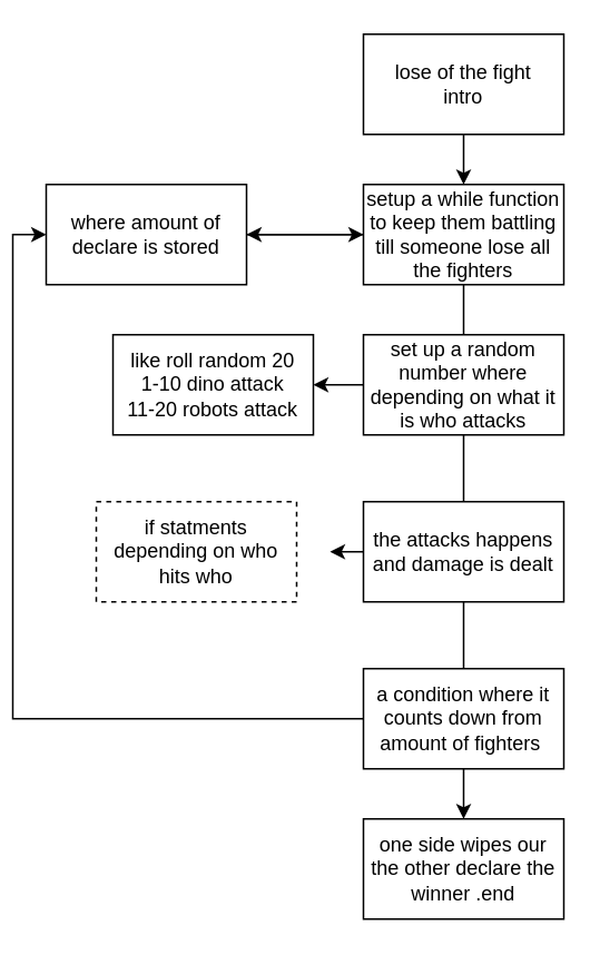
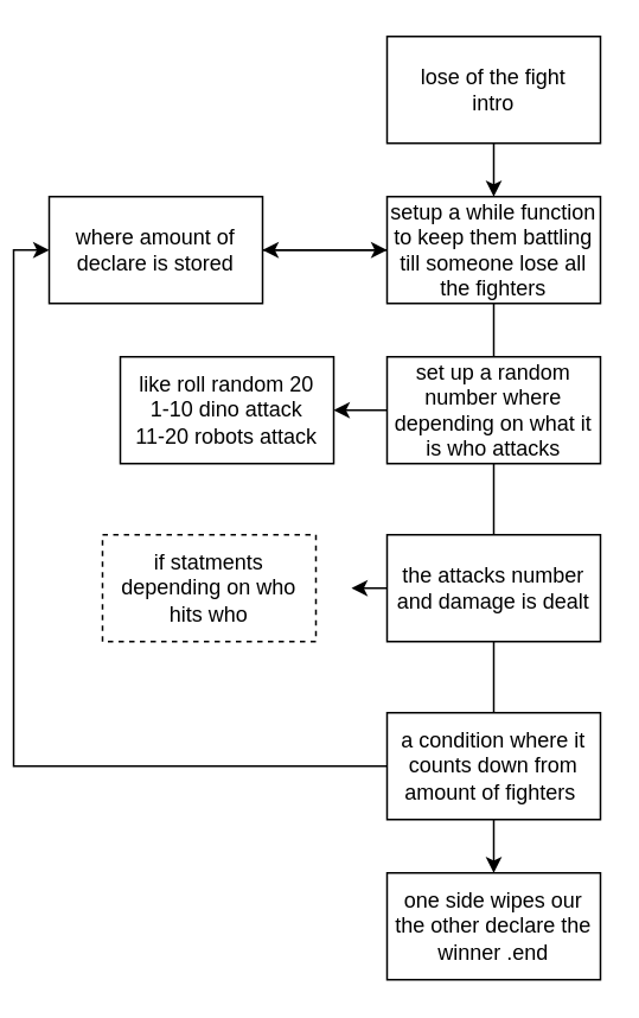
  <mxCell id="0" />
  <mxCell id="1" parent="0" />
  <mxCell id="2" value="" style="edgeStyle=orthogonalEdgeStyle;rounded=0;orthogonalLoop=1;jettySize=auto;html=1;" parent="1" source="3" target="6" edge="1"><mxGeometry relative="1" as="geometry" /></mxCell>
  <mxCell id="3" value="lose of the fight&lt;br&gt;intro" style="rounded=0;whiteSpace=wrap;html=1;" parent="1" vertex="1"><mxGeometry x="210" y="20" width="120" height="60" as="geometry" /></mxCell>
  <mxCell id="4" style="edgeStyle=orthogonalEdgeStyle;rounded=0;orthogonalLoop=1;jettySize=auto;html=1;" parent="1" source="6" edge="1"><mxGeometry relative="1" as="geometry"><mxPoint x="270" y="250" as="targetPoint" /></mxGeometry></mxCell>
  <mxCell id="5" style="edgeStyle=orthogonalEdgeStyle;rounded=0;orthogonalLoop=1;jettySize=auto;html=1;" parent="1" source="6" edge="1"><mxGeometry relative="1" as="geometry"><mxPoint x="140" y="140" as="targetPoint" /></mxGeometry></mxCell>
  <mxCell id="6" value="setup a while function&lt;br&gt;to keep them battling till someone lose all the fighters" style="rounded=0;whiteSpace=wrap;html=1;" parent="1" vertex="1"><mxGeometry x="210" y="110" width="120" height="60" as="geometry" /></mxCell>
  <mxCell id="7" style="edgeStyle=orthogonalEdgeStyle;rounded=0;orthogonalLoop=1;jettySize=auto;html=1;" parent="1" source="9" edge="1"><mxGeometry relative="1" as="geometry"><mxPoint x="270" y="410" as="targetPoint" /></mxGeometry></mxCell>
  <mxCell id="8" style="edgeStyle=orthogonalEdgeStyle;rounded=0;orthogonalLoop=1;jettySize=auto;html=1;" parent="1" source="9" edge="1"><mxGeometry relative="1" as="geometry"><mxPoint x="180" y="230" as="targetPoint" /></mxGeometry></mxCell>
  <mxCell id="9" value="set up a random number where depending on what it is who attacks" style="rounded=0;whiteSpace=wrap;html=1;" parent="1" vertex="1"><mxGeometry x="210" y="200" width="120" height="60" as="geometry" /></mxCell>
  <mxCell id="10" style="edgeStyle=orthogonalEdgeStyle;rounded=0;orthogonalLoop=1;jettySize=auto;html=1;" parent="1" source="11" edge="1"><mxGeometry relative="1" as="geometry"><mxPoint x="190" y="330" as="targetPoint" /></mxGeometry></mxCell>
- <mxCell id="11" value="the attacks happens and damage is dealt" style="rounded=0;whiteSpace=wrap;html=1;" parent="1" vertex="1"><mxGeometry x="210" y="300" width="120" height="60" as="geometry" /></mxCell>
+ <mxCell id="11" value="the attacks number and damage is dealt" style="rounded=0;whiteSpace=wrap;html=1;" parent="1" vertex="1"><mxGeometry x="210" y="300" width="120" height="60" as="geometry" /></mxCell>
  <mxCell id="12" value="like roll random 20&lt;br&gt;1-10 dino attack&lt;br&gt;11-20 robots attack" style="rounded=0;whiteSpace=wrap;html=1;" parent="1" vertex="1"><mxGeometry x="60" y="200" width="120" height="60" as="geometry" /></mxCell>
  <mxCell id="13" value="if statments depending on who hits who" style="rounded=0;whiteSpace=wrap;html=1;dashed=1;" parent="1" vertex="1"><mxGeometry x="50" y="300" width="120" height="60" as="geometry" /></mxCell>
  <mxCell id="14" style="edgeStyle=orthogonalEdgeStyle;rounded=0;orthogonalLoop=1;jettySize=auto;html=1;entryX=0;entryY=0.5;entryDx=0;entryDy=0;" parent="1" source="16" target="18" edge="1"><mxGeometry relative="1" as="geometry"><mxPoint x="0" y="160" as="targetPoint" /></mxGeometry></mxCell>
  <mxCell id="15" style="edgeStyle=orthogonalEdgeStyle;rounded=0;orthogonalLoop=1;jettySize=auto;html=1;exitX=0.5;exitY=1;exitDx=0;exitDy=0;" parent="1" source="16" target="19" edge="1"><mxGeometry relative="1" as="geometry"><mxPoint x="270" y="500" as="targetPoint" /></mxGeometry></mxCell>
  <mxCell id="16" value="a condition where it counts down from amount of fighters&amp;nbsp;" style="rounded=0;whiteSpace=wrap;html=1;" parent="1" vertex="1"><mxGeometry x="210" y="400" width="120" height="60" as="geometry" /></mxCell>
  <mxCell id="17" style="edgeStyle=orthogonalEdgeStyle;rounded=0;orthogonalLoop=1;jettySize=auto;html=1;" parent="1" source="18" edge="1"><mxGeometry relative="1" as="geometry"><mxPoint x="210" y="140" as="targetPoint" /></mxGeometry></mxCell>
  <mxCell id="18" value="where amount of declare is stored" style="rounded=0;whiteSpace=wrap;html=1;" parent="1" vertex="1"><mxGeometry x="20" y="110" width="120" height="60" as="geometry" /></mxCell>
  <mxCell id="19" value="one side wipes our the other declare the winner .end" style="rounded=0;whiteSpace=wrap;html=1;" parent="1" vertex="1"><mxGeometry x="210" y="490" width="120" height="60" as="geometry" /></mxCell>
